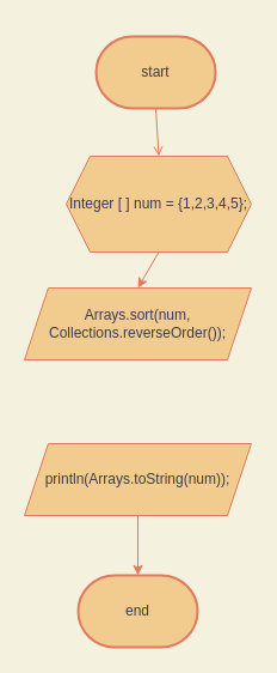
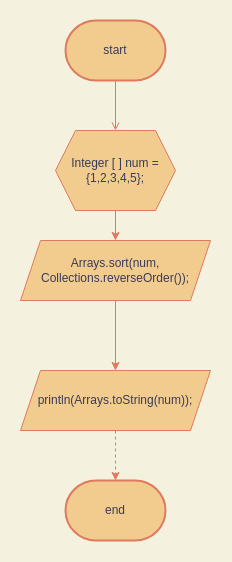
  <mxCell id="0" />
  <mxCell id="1" parent="0" />
- <mxCell id="2" value="start" style="strokeWidth=2;html=1;shape=mxgraph.flowchart.terminator;whiteSpace=wrap;fillColor=#F2CC8F;strokeColor=#E07A5F;fontColor=#393C56;" vertex="1" parent="1"><mxGeometry x="80" y="30" width="100" height="60" as="geometry" /></mxCell>
+ <mxCell id="2" value="start" style="strokeWidth=2;html=1;shape=mxgraph.flowchart.terminator;whiteSpace=wrap;fillColor=#F2CC8F;strokeColor=#E07A5F;fontColor=#393C56;" vertex="1" parent="1"><mxGeometry x="65" width="100" height="60" as="geometry" y="20" /></mxCell>
  <mxCell id="3" value="end" style="strokeWidth=2;html=1;shape=mxgraph.flowchart.terminator;whiteSpace=wrap;fillColor=#F2CC8F;strokeColor=#E07A5F;fontColor=#393C56;" vertex="1" parent="1"><mxGeometry x="65" y="480" width="100" height="60" as="geometry" /></mxCell>
- <mxCell id="4" value="Integer [ ] num = {1,2,3,4,5};" style="shape=hexagon;perimeter=hexagonPerimeter2;whiteSpace=wrap;html=1;fixedSize=1;fillColor=#F2CC8F;strokeColor=#E07A5F;fontColor=#393C56;" vertex="1" parent="1"><mxGeometry x="55" y="130" width="155" height="80" as="geometry" /></mxCell>
+ <mxCell id="4" value="Integer [ ] num = {1,2,3,4,5};" style="shape=hexagon;perimeter=hexagonPerimeter2;whiteSpace=wrap;html=1;fixedSize=1;fillColor=#F2CC8F;strokeColor=#E07A5F;fontColor=#393C56;" vertex="1" parent="1"><mxGeometry x="55" y="130" width="120" height="80" as="geometry" /></mxCell>
  <mxCell id="5" value="Arrays.sort(num, Collections.reverseOrder());" style="shape=parallelogram;perimeter=parallelogramPerimeter;whiteSpace=wrap;html=1;fixedSize=1;fillColor=#F2CC8F;strokeColor=#E07A5F;fontColor=#393C56;" vertex="1" parent="1"><mxGeometry x="20" y="240" width="190" height="60" as="geometry" /></mxCell>
  <mxCell id="6" value="println(Arrays.toString(num));" style="shape=parallelogram;perimeter=parallelogramPerimeter;whiteSpace=wrap;html=1;fixedSize=1;fillColor=#F2CC8F;strokeColor=#E07A5F;fontColor=#393C56;" vertex="1" parent="1"><mxGeometry x="20" y="370" width="190" height="60" as="geometry" /></mxCell>
  <mxCell id="7" value="" style="endArrow=open;html=1;rounded=0;strokeColor=#E07A5F;fontColor=#393C56;fillColor=#F2CC8F;entryX=0.5;entryY=0;entryDx=0;entryDy=0;exitX=0.5;exitY=1;exitDx=0;exitDy=0;exitPerimeter=0;" edge="1" parent="1" source="2" target="4"><mxGeometry width="50" height="50" relative="1" as="geometry"><mxPoint x="-140" y="200" as="sourcePoint" /><mxPoint x="-90" y="150" as="targetPoint" /></mxGeometry></mxCell>
- <mxCell id="8" value="" style="endArrow=classic;html=1;rounded=0;strokeColor=#E07A5F;fontColor=#393C56;fillColor=#F2CC8F;entryX=0.5;entryY=0;entryDx=0;entryDy=0;entryPerimeter=0;exitX=0.5;exitY=1;exitDx=0;exitDy=0;" edge="1" parent="1" source="6" target="3"><mxGeometry width="50" height="50" relative="1" as="geometry"><mxPoint x="-130" y="210" as="sourcePoint" /><mxPoint x="-80" y="160" as="targetPoint" /></mxGeometry></mxCell>
+ <mxCell id="8" value="" style="endArrow=classic;html=1;rounded=0;strokeColor=#E07A5F;fontColor=#393C56;fillColor=#F2CC8F;entryX=0.5;entryY=0;entryDx=0;entryDy=0;entryPerimeter=0;exitX=0.5;exitY=1;exitDx=0;exitDy=0;dashed=1;" edge="1" parent="1" source="6" target="3"><mxGeometry width="50" height="50" relative="1" as="geometry"><mxPoint x="-130" y="210" as="sourcePoint" /><mxPoint x="-80" y="160" as="targetPoint" /></mxGeometry></mxCell>
+ <mxCell id="9" value="" style="endArrow=classic;html=1;rounded=0;strokeColor=#E07A5F;fontColor=#393C56;fillColor=#F2CC8F;entryX=0.5;entryY=0;entryDx=0;entryDy=0;exitX=0.5;exitY=1;exitDx=0;exitDy=0;" edge="1" parent="1" source="5" target="6"><mxGeometry width="50" height="50" relative="1" as="geometry"><mxPoint x="-120" y="220" as="sourcePoint" /><mxPoint x="-70" y="170" as="targetPoint" /></mxGeometry></mxCell>
  <mxCell id="10" value="" style="endArrow=classic;html=1;rounded=0;strokeColor=#E07A5F;fontColor=#393C56;fillColor=#F2CC8F;entryX=0.5;entryY=0;entryDx=0;entryDy=0;exitX=0.5;exitY=1;exitDx=0;exitDy=0;" edge="1" parent="1" source="4" target="5"><mxGeometry width="50" height="50" relative="1" as="geometry"><mxPoint x="-110" y="230" as="sourcePoint" /><mxPoint x="-60" y="180" as="targetPoint" /></mxGeometry></mxCell>
